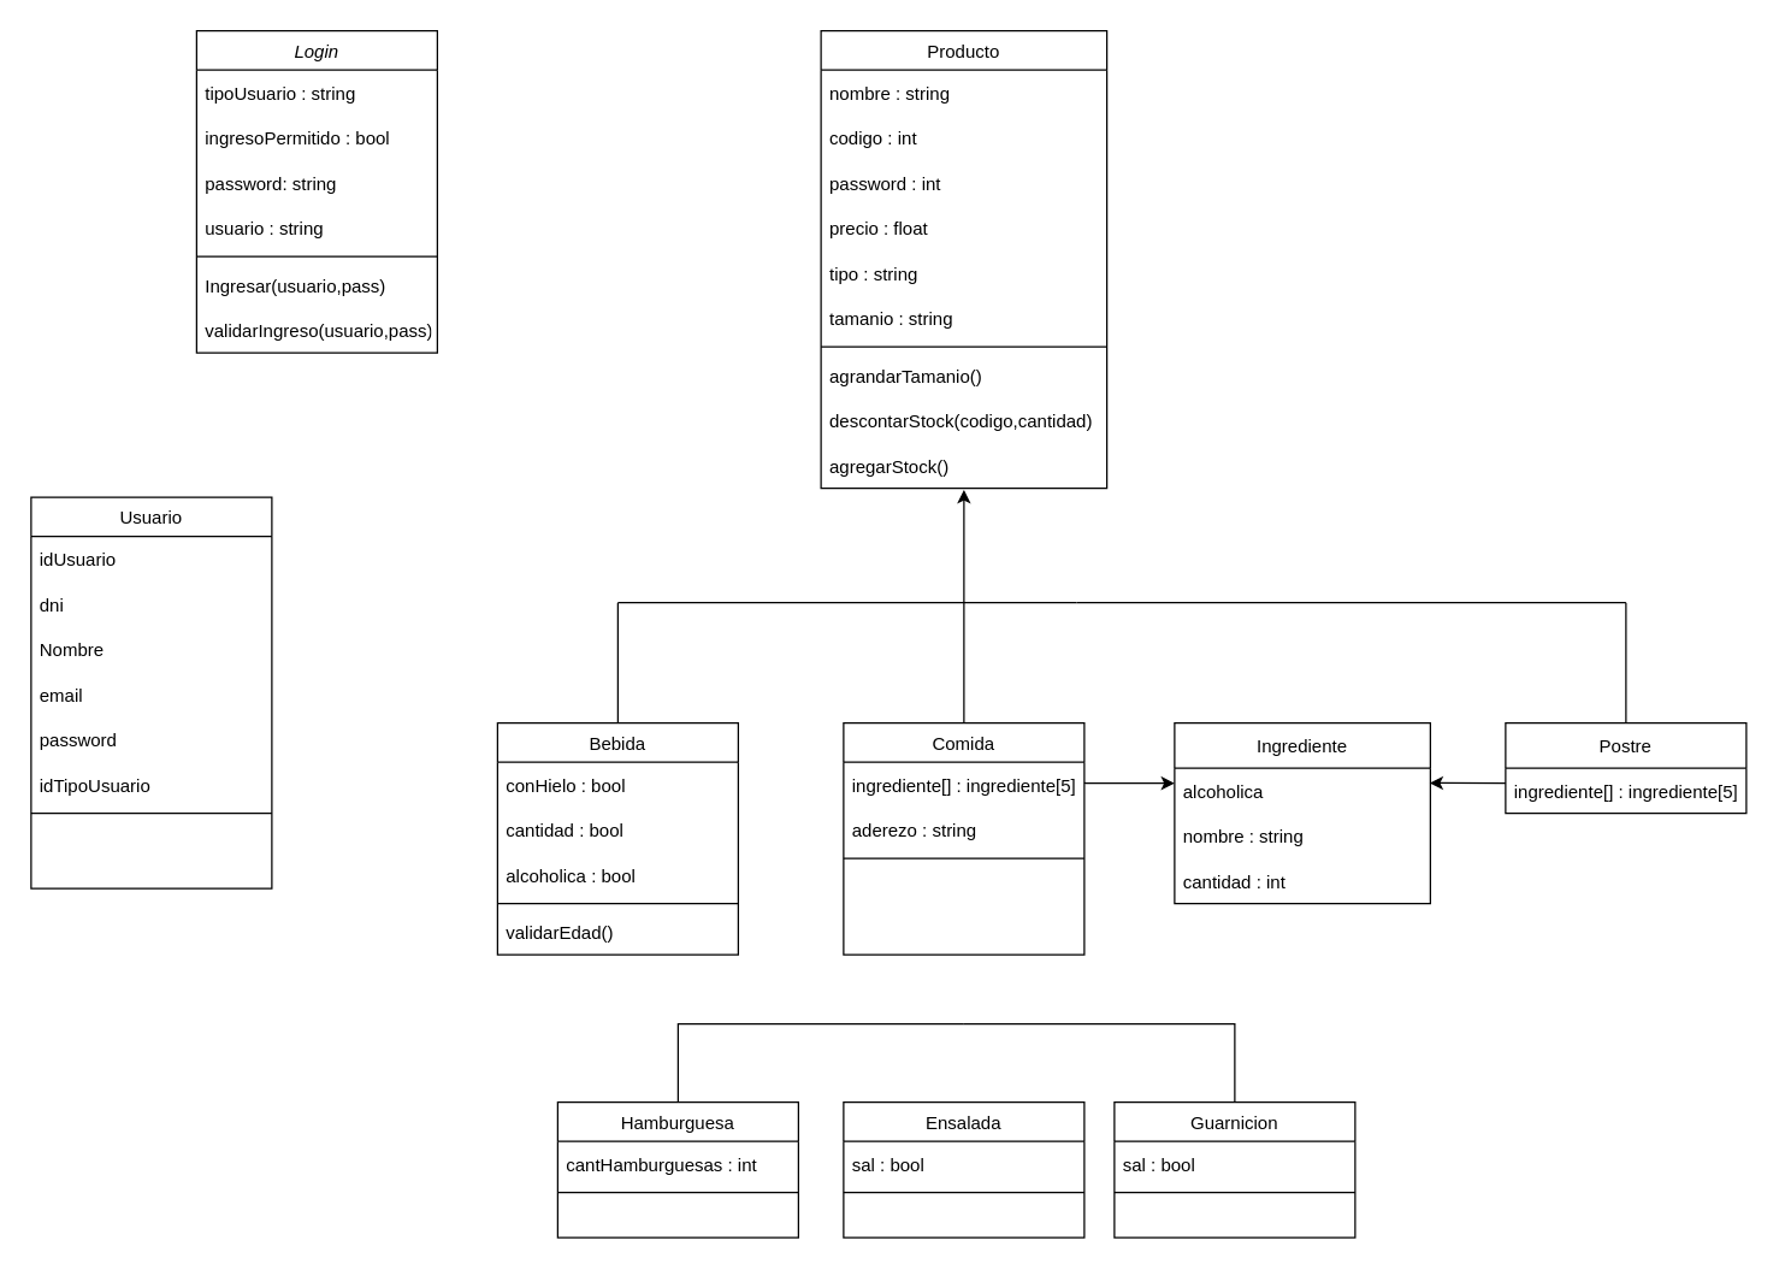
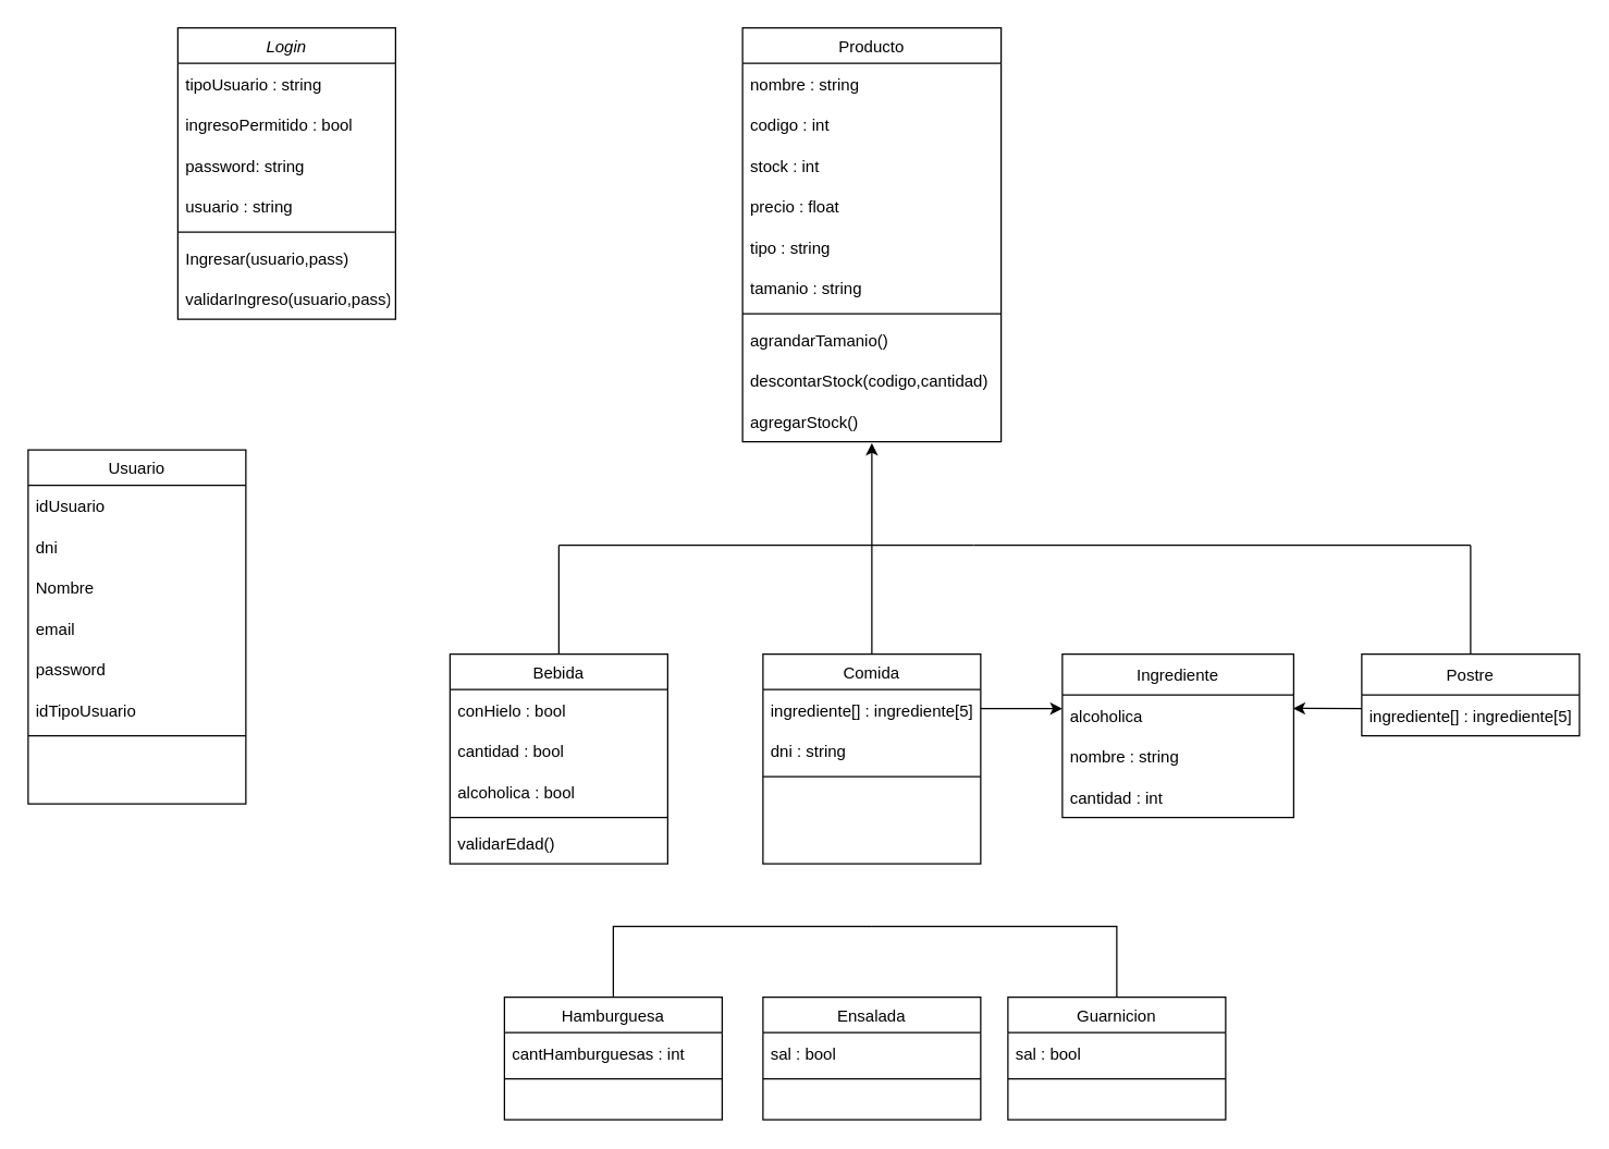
  <mxCell id="0" />
  <mxCell id="1" parent="0" />
  <mxCell id="2" value="Login" style="swimlane;fontStyle=2;align=center;verticalAlign=top;childLayout=stackLayout;horizontal=1;startSize=26;horizontalStack=0;resizeParent=1;resizeLast=0;collapsible=1;marginBottom=0;rounded=0;shadow=0;strokeWidth=1;" parent="1" vertex="1"><mxGeometry x="130" y="20" width="160" height="214" as="geometry"><mxRectangle x="230" y="140" width="160" height="26" as="alternateBounds" /></mxGeometry></mxCell>
  <mxCell id="3" value="tipoUsuario : string" style="text;strokeColor=none;fillColor=none;align=left;verticalAlign=middle;spacingLeft=4;spacingRight=4;overflow=hidden;points=[[0,0.5],[1,0.5]];portConstraint=eastwest;rotatable=0;" parent="2" vertex="1"><mxGeometry y="26" width="160" height="30" as="geometry" /></mxCell>
  <mxCell id="4" value="ingresoPermitido : bool" style="text;strokeColor=none;fillColor=none;align=left;verticalAlign=middle;spacingLeft=4;spacingRight=4;overflow=hidden;points=[[0,0.5],[1,0.5]];portConstraint=eastwest;rotatable=0;" parent="2" vertex="1"><mxGeometry y="56" width="160" height="30" as="geometry" /></mxCell>
  <mxCell id="5" value="password: string" style="text;strokeColor=none;fillColor=none;align=left;verticalAlign=middle;spacingLeft=4;spacingRight=4;overflow=hidden;points=[[0,0.5],[1,0.5]];portConstraint=eastwest;rotatable=0;" parent="2" vertex="1"><mxGeometry y="86" width="160" height="30" as="geometry" /></mxCell>
  <mxCell id="6" value="usuario : string" style="text;strokeColor=none;fillColor=none;align=left;verticalAlign=middle;spacingLeft=4;spacingRight=4;overflow=hidden;points=[[0,0.5],[1,0.5]];portConstraint=eastwest;rotatable=0;" parent="2" vertex="1"><mxGeometry y="116" width="160" height="30" as="geometry" /></mxCell>
  <mxCell id="7" value="" style="line;html=1;strokeWidth=1;align=left;verticalAlign=middle;spacingTop=-1;spacingLeft=3;spacingRight=3;rotatable=0;labelPosition=right;points=[];portConstraint=eastwest;" parent="2" vertex="1"><mxGeometry y="146" width="160" height="8" as="geometry" /></mxCell>
  <mxCell id="8" value="Ingresar(usuario,pass) " style="text;strokeColor=none;fillColor=none;align=left;verticalAlign=middle;spacingLeft=4;spacingRight=4;overflow=hidden;points=[[0,0.5],[1,0.5]];portConstraint=eastwest;rotatable=0;" parent="2" vertex="1"><mxGeometry y="154" width="160" height="30" as="geometry" /></mxCell>
  <mxCell id="9" value="validarIngreso(usuario,pass) : bool" style="text;strokeColor=none;fillColor=none;align=left;verticalAlign=middle;spacingLeft=4;spacingRight=4;overflow=hidden;points=[[0,0.5],[1,0.5]];portConstraint=eastwest;rotatable=0;" parent="2" vertex="1"><mxGeometry y="184" width="160" height="30" as="geometry" /></mxCell>
  <mxCell id="10" value="Usuario" style="swimlane;fontStyle=0;align=center;verticalAlign=top;childLayout=stackLayout;horizontal=1;startSize=26;horizontalStack=0;resizeParent=1;resizeLast=0;collapsible=1;marginBottom=0;rounded=0;shadow=0;strokeWidth=1;" parent="1" vertex="1"><mxGeometry x="20" y="330" width="160" height="260" as="geometry"><mxRectangle x="130" y="380" width="160" height="26" as="alternateBounds" /></mxGeometry></mxCell>
  <mxCell id="11" value="idUsuario" style="text;strokeColor=none;fillColor=none;align=left;verticalAlign=middle;spacingLeft=4;spacingRight=4;overflow=hidden;points=[[0,0.5],[1,0.5]];portConstraint=eastwest;rotatable=0;" parent="10" vertex="1"><mxGeometry y="26" width="160" height="30" as="geometry" /></mxCell>
  <mxCell id="12" value="dni" style="text;strokeColor=none;fillColor=none;align=left;verticalAlign=middle;spacingLeft=4;spacingRight=4;overflow=hidden;points=[[0,0.5],[1,0.5]];portConstraint=eastwest;rotatable=0;" parent="10" vertex="1"><mxGeometry y="56" width="160" height="30" as="geometry" /></mxCell>
  <mxCell id="13" value="Nombre" style="text;strokeColor=none;fillColor=none;align=left;verticalAlign=middle;spacingLeft=4;spacingRight=4;overflow=hidden;points=[[0,0.5],[1,0.5]];portConstraint=eastwest;rotatable=0;" parent="10" vertex="1"><mxGeometry y="86" width="160" height="30" as="geometry" /></mxCell>
  <mxCell id="14" value="email" style="text;strokeColor=none;fillColor=none;align=left;verticalAlign=middle;spacingLeft=4;spacingRight=4;overflow=hidden;points=[[0,0.5],[1,0.5]];portConstraint=eastwest;rotatable=0;" parent="10" vertex="1"><mxGeometry y="116" width="160" height="30" as="geometry" /></mxCell>
  <mxCell id="15" value="password" style="text;strokeColor=none;fillColor=none;align=left;verticalAlign=middle;spacingLeft=4;spacingRight=4;overflow=hidden;points=[[0,0.5],[1,0.5]];portConstraint=eastwest;rotatable=0;" parent="10" vertex="1"><mxGeometry y="146" width="160" height="30" as="geometry" /></mxCell>
  <mxCell id="16" value="idTipoUsuario" style="text;strokeColor=none;fillColor=none;align=left;verticalAlign=middle;spacingLeft=4;spacingRight=4;overflow=hidden;points=[[0,0.5],[1,0.5]];portConstraint=eastwest;rotatable=0;" parent="10" vertex="1"><mxGeometry y="176" width="160" height="30" as="geometry" /></mxCell>
  <mxCell id="17" value="" style="line;html=1;strokeWidth=1;align=left;verticalAlign=middle;spacingTop=-1;spacingLeft=3;spacingRight=3;rotatable=0;labelPosition=right;points=[];portConstraint=eastwest;" parent="10" vertex="1"><mxGeometry y="206" width="160" height="8" as="geometry" /></mxCell>
  <mxCell id="18" value="Producto" style="swimlane;fontStyle=0;align=center;verticalAlign=top;childLayout=stackLayout;horizontal=1;startSize=26;horizontalStack=0;resizeParent=1;resizeLast=0;collapsible=1;marginBottom=0;rounded=0;shadow=0;strokeWidth=1;" parent="1" vertex="1"><mxGeometry x="545" y="20" width="190" height="304" as="geometry"><mxRectangle x="550" y="140" width="160" height="26" as="alternateBounds" /></mxGeometry></mxCell>
  <mxCell id="19" value="nombre : string" style="text;strokeColor=none;fillColor=none;align=left;verticalAlign=middle;spacingLeft=4;spacingRight=4;overflow=hidden;points=[[0,0.5],[1,0.5]];portConstraint=eastwest;rotatable=0;" parent="18" vertex="1"><mxGeometry y="26" width="190" height="30" as="geometry" /></mxCell>
  <mxCell id="20" value="codigo : int" style="text;strokeColor=none;fillColor=none;align=left;verticalAlign=middle;spacingLeft=4;spacingRight=4;overflow=hidden;points=[[0,0.5],[1,0.5]];portConstraint=eastwest;rotatable=0;" parent="18" vertex="1"><mxGeometry y="56" width="190" height="30" as="geometry" /></mxCell>
- <mxCell id="21" value="password : int" style="text;strokeColor=none;fillColor=none;align=left;verticalAlign=middle;spacingLeft=4;spacingRight=4;overflow=hidden;points=[[0,0.5],[1,0.5]];portConstraint=eastwest;rotatable=0;" parent="18" vertex="1"><mxGeometry y="86" width="190" height="30" as="geometry" /></mxCell>
+ <mxCell id="21" value="stock : int" style="text;strokeColor=none;fillColor=none;align=left;verticalAlign=middle;spacingLeft=4;spacingRight=4;overflow=hidden;points=[[0,0.5],[1,0.5]];portConstraint=eastwest;rotatable=0;" parent="18" vertex="1"><mxGeometry y="86" width="190" height="30" as="geometry" /></mxCell>
  <mxCell id="22" value="precio : float" style="text;strokeColor=none;fillColor=none;align=left;verticalAlign=middle;spacingLeft=4;spacingRight=4;overflow=hidden;points=[[0,0.5],[1,0.5]];portConstraint=eastwest;rotatable=0;" parent="18" vertex="1"><mxGeometry y="116" width="190" height="30" as="geometry" /></mxCell>
  <mxCell id="23" value="tipo : string" style="text;strokeColor=none;fillColor=none;align=left;verticalAlign=middle;spacingLeft=4;spacingRight=4;overflow=hidden;points=[[0,0.5],[1,0.5]];portConstraint=eastwest;rotatable=0;" parent="18" vertex="1"><mxGeometry y="146" width="190" height="30" as="geometry" /></mxCell>
  <mxCell id="24" value="tamanio : string" style="text;strokeColor=none;fillColor=none;align=left;verticalAlign=middle;spacingLeft=4;spacingRight=4;overflow=hidden;points=[[0,0.5],[1,0.5]];portConstraint=eastwest;rotatable=0;" parent="18" vertex="1"><mxGeometry y="176" width="190" height="30" as="geometry" /></mxCell>
  <mxCell id="25" value="" style="line;html=1;strokeWidth=1;align=left;verticalAlign=middle;spacingTop=-1;spacingLeft=3;spacingRight=3;rotatable=0;labelPosition=right;points=[];portConstraint=eastwest;" parent="18" vertex="1"><mxGeometry y="206" width="190" height="8" as="geometry" /></mxCell>
  <mxCell id="26" value="agrandarTamanio()" style="text;strokeColor=none;fillColor=none;align=left;verticalAlign=middle;spacingLeft=4;spacingRight=4;overflow=hidden;points=[[0,0.5],[1,0.5]];portConstraint=eastwest;rotatable=0;" parent="18" vertex="1"><mxGeometry y="214" width="190" height="30" as="geometry" /></mxCell>
  <mxCell id="27" value="descontarStock(codigo,cantidad)" style="text;strokeColor=none;fillColor=none;align=left;verticalAlign=middle;spacingLeft=4;spacingRight=4;overflow=hidden;points=[[0,0.5],[1,0.5]];portConstraint=eastwest;rotatable=0;" parent="18" vertex="1"><mxGeometry y="244" width="190" height="30" as="geometry" /></mxCell>
  <mxCell id="28" value="agregarStock()" style="text;strokeColor=none;fillColor=none;align=left;verticalAlign=middle;spacingLeft=4;spacingRight=4;overflow=hidden;points=[[0,0.5],[1,0.5]];portConstraint=eastwest;rotatable=0;" parent="18" vertex="1"><mxGeometry y="274" width="190" height="30" as="geometry" /></mxCell>
  <mxCell id="29" value="Ingrediente" style="swimlane;fontStyle=0;childLayout=stackLayout;horizontal=1;startSize=30;horizontalStack=0;resizeParent=1;resizeParentMax=0;resizeLast=0;collapsible=1;marginBottom=0;" parent="1" vertex="1"><mxGeometry x="780" y="480" width="170" height="120" as="geometry" /></mxCell>
  <mxCell id="30" value="alcoholica" style="text;strokeColor=none;fillColor=none;align=left;verticalAlign=middle;spacingLeft=4;spacingRight=4;overflow=hidden;points=[[0,0.5],[1,0.5]];portConstraint=eastwest;rotatable=0;" parent="29" vertex="1"><mxGeometry y="30" width="170" height="30" as="geometry" /></mxCell>
  <mxCell id="31" value="nombre : string" style="text;strokeColor=none;fillColor=none;align=left;verticalAlign=middle;spacingLeft=4;spacingRight=4;overflow=hidden;points=[[0,0.5],[1,0.5]];portConstraint=eastwest;rotatable=0;" parent="29" vertex="1"><mxGeometry y="60" width="170" height="30" as="geometry" /></mxCell>
  <mxCell id="32" value="cantidad : int" style="text;strokeColor=none;fillColor=none;align=left;verticalAlign=middle;spacingLeft=4;spacingRight=4;overflow=hidden;points=[[0,0.5],[1,0.5]];portConstraint=eastwest;rotatable=0;" parent="29" vertex="1"><mxGeometry y="90" width="170" height="30" as="geometry" /></mxCell>
  <mxCell id="33" value="Postre" style="swimlane;fontStyle=0;childLayout=stackLayout;horizontal=1;startSize=30;horizontalStack=0;resizeParent=1;resizeParentMax=0;resizeLast=0;collapsible=1;marginBottom=0;" parent="1" vertex="1"><mxGeometry x="1000" y="480" width="160" height="60" as="geometry" /></mxCell>
  <mxCell id="34" value="ingrediente[] : ingrediente[5]" style="text;strokeColor=none;fillColor=none;align=left;verticalAlign=middle;spacingLeft=4;spacingRight=4;overflow=hidden;points=[[0,0.5],[1,0.5]];portConstraint=eastwest;rotatable=0;" parent="33" vertex="1"><mxGeometry y="30" width="160" height="30" as="geometry" /></mxCell>
  <mxCell id="35" style="edgeStyle=orthogonalEdgeStyle;rounded=0;orthogonalLoop=1;jettySize=auto;html=1;entryX=0.997;entryY=0.329;entryDx=0;entryDy=0;entryPerimeter=0;" parent="1" target="30" edge="1"><mxGeometry relative="1" as="geometry"><Array as="points"><mxPoint x="1000" y="520" /></Array><mxPoint x="1000" y="520" as="sourcePoint" /></mxGeometry></mxCell>
  <mxCell id="36" value="Bebida" style="swimlane;fontStyle=0;align=center;verticalAlign=top;childLayout=stackLayout;horizontal=1;startSize=26;horizontalStack=0;resizeParent=1;resizeLast=0;collapsible=1;marginBottom=0;rounded=0;shadow=0;strokeWidth=1;" parent="1" vertex="1"><mxGeometry x="330" y="480" width="160" height="154" as="geometry"><mxRectangle x="340" y="380" width="170" height="26" as="alternateBounds" /></mxGeometry></mxCell>
  <mxCell id="37" value="conHielo : bool" style="text;strokeColor=none;fillColor=none;align=left;verticalAlign=middle;spacingLeft=4;spacingRight=4;overflow=hidden;points=[[0,0.5],[1,0.5]];portConstraint=eastwest;rotatable=0;" parent="36" vertex="1"><mxGeometry y="26" width="160" height="30" as="geometry" /></mxCell>
  <mxCell id="38" value="cantidad : bool" style="text;strokeColor=none;fillColor=none;align=left;verticalAlign=middle;spacingLeft=4;spacingRight=4;overflow=hidden;points=[[0,0.5],[1,0.5]];portConstraint=eastwest;rotatable=0;" parent="36" vertex="1"><mxGeometry y="56" width="160" height="30" as="geometry" /></mxCell>
  <mxCell id="39" value="alcoholica : bool" style="text;strokeColor=none;fillColor=none;align=left;verticalAlign=middle;spacingLeft=4;spacingRight=4;overflow=hidden;points=[[0,0.5],[1,0.5]];portConstraint=eastwest;rotatable=0;" parent="36" vertex="1"><mxGeometry y="86" width="160" height="30" as="geometry" /></mxCell>
  <mxCell id="40" value="" style="line;html=1;strokeWidth=1;align=left;verticalAlign=middle;spacingTop=-1;spacingLeft=3;spacingRight=3;rotatable=0;labelPosition=right;points=[];portConstraint=eastwest;" parent="36" vertex="1"><mxGeometry y="116" width="160" height="8" as="geometry" /></mxCell>
  <mxCell id="41" value="validarEdad()" style="text;strokeColor=none;fillColor=none;align=left;verticalAlign=middle;spacingLeft=4;spacingRight=4;overflow=hidden;points=[[0,0.5],[1,0.5]];portConstraint=eastwest;rotatable=0;" parent="36" vertex="1"><mxGeometry y="124" width="160" height="30" as="geometry" /></mxCell>
  <mxCell id="42" value="Comida" style="swimlane;fontStyle=0;align=center;verticalAlign=top;childLayout=stackLayout;horizontal=1;startSize=26;horizontalStack=0;resizeParent=1;resizeLast=0;collapsible=1;marginBottom=0;rounded=0;shadow=0;strokeWidth=1;" parent="1" vertex="1"><mxGeometry x="560" y="480" width="160" height="154" as="geometry"><mxRectangle x="340" y="380" width="170" height="26" as="alternateBounds" /></mxGeometry></mxCell>
  <mxCell id="43" value="ingrediente[] : ingrediente[5]" style="text;strokeColor=none;fillColor=none;align=left;verticalAlign=middle;spacingLeft=4;spacingRight=4;overflow=hidden;points=[[0,0.5],[1,0.5]];portConstraint=eastwest;rotatable=0;" parent="42" vertex="1"><mxGeometry y="26" width="160" height="30" as="geometry" /></mxCell>
- <mxCell id="44" value="aderezo : string" style="text;strokeColor=none;fillColor=none;align=left;verticalAlign=middle;spacingLeft=4;spacingRight=4;overflow=hidden;points=[[0,0.5],[1,0.5]];portConstraint=eastwest;rotatable=0;" parent="42" vertex="1"><mxGeometry y="56" width="160" height="30" as="geometry" /></mxCell>
+ <mxCell id="44" value="dni : string" style="text;strokeColor=none;fillColor=none;align=left;verticalAlign=middle;spacingLeft=4;spacingRight=4;overflow=hidden;points=[[0,0.5],[1,0.5]];portConstraint=eastwest;rotatable=0;" parent="42" vertex="1"><mxGeometry y="56" width="160" height="30" as="geometry" /></mxCell>
  <mxCell id="45" value="" style="line;html=1;strokeWidth=1;align=left;verticalAlign=middle;spacingTop=-1;spacingLeft=3;spacingRight=3;rotatable=0;labelPosition=right;points=[];portConstraint=eastwest;" parent="42" vertex="1"><mxGeometry y="86" width="160" height="8" as="geometry" /></mxCell>
  <mxCell id="46" value="Hamburguesa" style="swimlane;fontStyle=0;align=center;verticalAlign=top;childLayout=stackLayout;horizontal=1;startSize=26;horizontalStack=0;resizeParent=1;resizeLast=0;collapsible=1;marginBottom=0;rounded=0;shadow=0;strokeWidth=1;" parent="1" vertex="1"><mxGeometry x="370" y="732" width="160" height="90" as="geometry"><mxRectangle x="340" y="380" width="170" height="26" as="alternateBounds" /></mxGeometry></mxCell>
  <mxCell id="47" value="cantHamburguesas : int" style="text;strokeColor=none;fillColor=none;align=left;verticalAlign=middle;spacingLeft=4;spacingRight=4;overflow=hidden;points=[[0,0.5],[1,0.5]];portConstraint=eastwest;rotatable=0;" parent="46" vertex="1"><mxGeometry y="26" width="160" height="30" as="geometry" /></mxCell>
  <mxCell id="48" value="" style="line;html=1;strokeWidth=1;align=left;verticalAlign=middle;spacingTop=-1;spacingLeft=3;spacingRight=3;rotatable=0;labelPosition=right;points=[];portConstraint=eastwest;" parent="46" vertex="1"><mxGeometry y="56" width="160" height="8" as="geometry" /></mxCell>
  <mxCell id="49" value="Ensalada" style="swimlane;fontStyle=0;align=center;verticalAlign=top;childLayout=stackLayout;horizontal=1;startSize=26;horizontalStack=0;resizeParent=1;resizeLast=0;collapsible=1;marginBottom=0;rounded=0;shadow=0;strokeWidth=1;" parent="1" vertex="1"><mxGeometry x="560" y="732" width="160" height="90" as="geometry"><mxRectangle x="340" y="380" width="170" height="26" as="alternateBounds" /></mxGeometry></mxCell>
  <mxCell id="50" value="sal : bool" style="text;strokeColor=none;fillColor=none;align=left;verticalAlign=middle;spacingLeft=4;spacingRight=4;overflow=hidden;points=[[0,0.5],[1,0.5]];portConstraint=eastwest;rotatable=0;" parent="49" vertex="1"><mxGeometry y="26" width="160" height="30" as="geometry" /></mxCell>
  <mxCell id="51" value="" style="line;html=1;strokeWidth=1;align=left;verticalAlign=middle;spacingTop=-1;spacingLeft=3;spacingRight=3;rotatable=0;labelPosition=right;points=[];portConstraint=eastwest;" parent="49" vertex="1"><mxGeometry y="56" width="160" height="8" as="geometry" /></mxCell>
  <mxCell id="52" value="Guarnicion" style="swimlane;fontStyle=0;align=center;verticalAlign=top;childLayout=stackLayout;horizontal=1;startSize=26;horizontalStack=0;resizeParent=1;resizeLast=0;collapsible=1;marginBottom=0;rounded=0;shadow=0;strokeWidth=1;" parent="1" vertex="1"><mxGeometry x="740" y="732" width="160" height="90" as="geometry"><mxRectangle x="340" y="380" width="170" height="26" as="alternateBounds" /></mxGeometry></mxCell>
  <mxCell id="53" value="sal : bool" style="text;strokeColor=none;fillColor=none;align=left;verticalAlign=middle;spacingLeft=4;spacingRight=4;overflow=hidden;points=[[0,0.5],[1,0.5]];portConstraint=eastwest;rotatable=0;" parent="52" vertex="1"><mxGeometry y="26" width="160" height="30" as="geometry" /></mxCell>
  <mxCell id="54" value="" style="line;html=1;strokeWidth=1;align=left;verticalAlign=middle;spacingTop=-1;spacingLeft=3;spacingRight=3;rotatable=0;labelPosition=right;points=[];portConstraint=eastwest;" parent="52" vertex="1"><mxGeometry y="56" width="160" height="8" as="geometry" /></mxCell>
  <mxCell id="55" style="edgeStyle=orthogonalEdgeStyle;rounded=0;orthogonalLoop=1;jettySize=auto;html=1;exitX=1;exitY=0.463;exitDx=0;exitDy=0;exitPerimeter=0;" parent="1" source="43" edge="1"><mxGeometry relative="1" as="geometry"><mxPoint x="720" y="525" as="sourcePoint" /><mxPoint x="780" y="520" as="targetPoint" /><Array as="points"><mxPoint x="721" y="520" /></Array></mxGeometry></mxCell>
  <mxCell id="56" value="" style="endArrow=none;html=1;rounded=0;" parent="1" edge="1"><mxGeometry width="50" height="50" relative="1" as="geometry"><mxPoint x="715" y="400" as="sourcePoint" /><mxPoint x="1080" y="400" as="targetPoint" /></mxGeometry></mxCell>
  <mxCell id="57" value="" style="endArrow=none;html=1;rounded=0;" parent="1" edge="1"><mxGeometry width="50" height="50" relative="1" as="geometry"><mxPoint x="410" y="400" as="sourcePoint" /><mxPoint x="715" y="400" as="targetPoint" /></mxGeometry></mxCell>
  <mxCell id="58" value="" style="endArrow=none;html=1;rounded=0;exitX=0.5;exitY=0;exitDx=0;exitDy=0;" parent="1" source="42" edge="1"><mxGeometry width="50" height="50" relative="1" as="geometry"><mxPoint x="730" y="540" as="sourcePoint" /><mxPoint x="640" y="400" as="targetPoint" /><Array as="points" /></mxGeometry></mxCell>
  <mxCell id="59" value="" style="endArrow=none;html=1;rounded=0;exitX=0.5;exitY=0;exitDx=0;exitDy=0;" parent="1" source="33" edge="1"><mxGeometry width="50" height="50" relative="1" as="geometry"><mxPoint x="730" y="540" as="sourcePoint" /><mxPoint x="1080" y="400" as="targetPoint" /></mxGeometry></mxCell>
  <mxCell id="60" value="" style="endArrow=none;html=1;rounded=0;exitX=0.5;exitY=0;exitDx=0;exitDy=0;" parent="1" source="36" edge="1"><mxGeometry width="50" height="50" relative="1" as="geometry"><mxPoint x="730" y="540" as="sourcePoint" /><mxPoint x="410" y="400" as="targetPoint" /><Array as="points"><mxPoint x="410" y="400" /></Array></mxGeometry></mxCell>
  <mxCell id="61" value="" style="endArrow=classic;html=1;rounded=0;" parent="1" edge="1"><mxGeometry width="50" height="50" relative="1" as="geometry"><mxPoint x="640" y="400" as="sourcePoint" /><mxPoint x="640" y="325" as="targetPoint" /></mxGeometry></mxCell>
  <mxCell id="62" value="" style="endArrow=none;html=1;rounded=0;exitX=0.5;exitY=0;exitDx=0;exitDy=0;" parent="1" edge="1" source="46"><mxGeometry width="50" height="50" relative="1" as="geometry"><mxPoint x="450" y="730" as="sourcePoint" /><mxPoint x="640" y="680" as="targetPoint" /><Array as="points"><mxPoint x="450" y="680" /></Array></mxGeometry></mxCell>
  <mxCell id="63" value="" style="endArrow=none;html=1;rounded=0;entryX=0.5;entryY=0;entryDx=0;entryDy=0;" parent="1" target="52" edge="1"><mxGeometry width="50" height="50" relative="1" as="geometry"><mxPoint x="640" y="680" as="sourcePoint" /><mxPoint x="820" y="730" as="targetPoint" /><Array as="points"><mxPoint x="820" y="680" /></Array></mxGeometry></mxCell>
